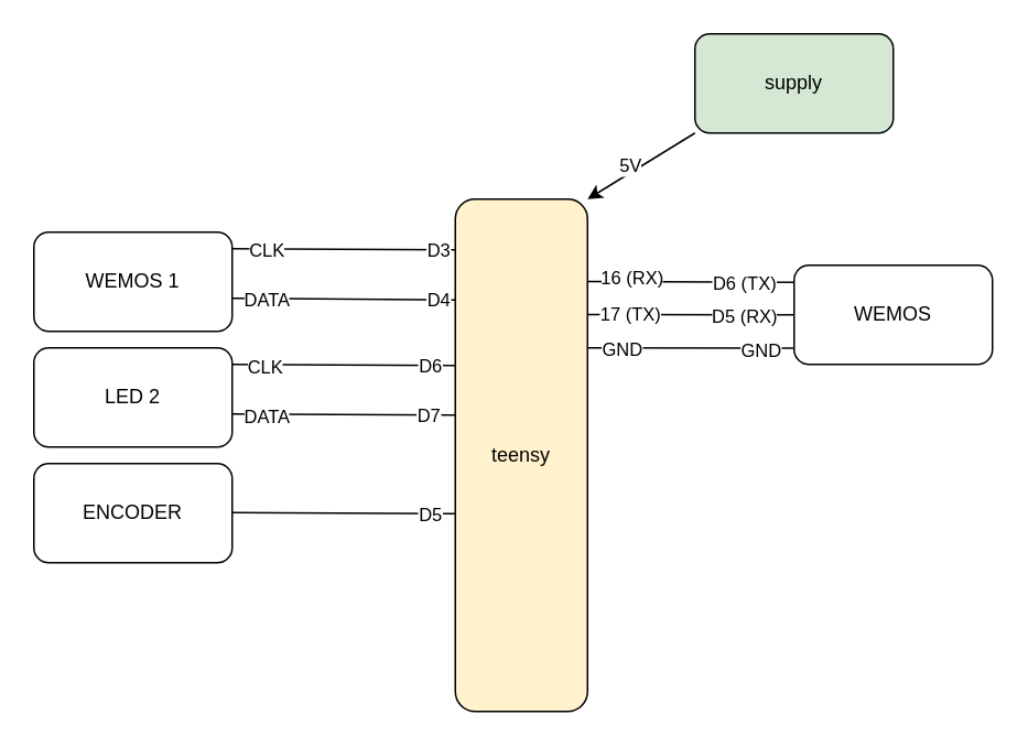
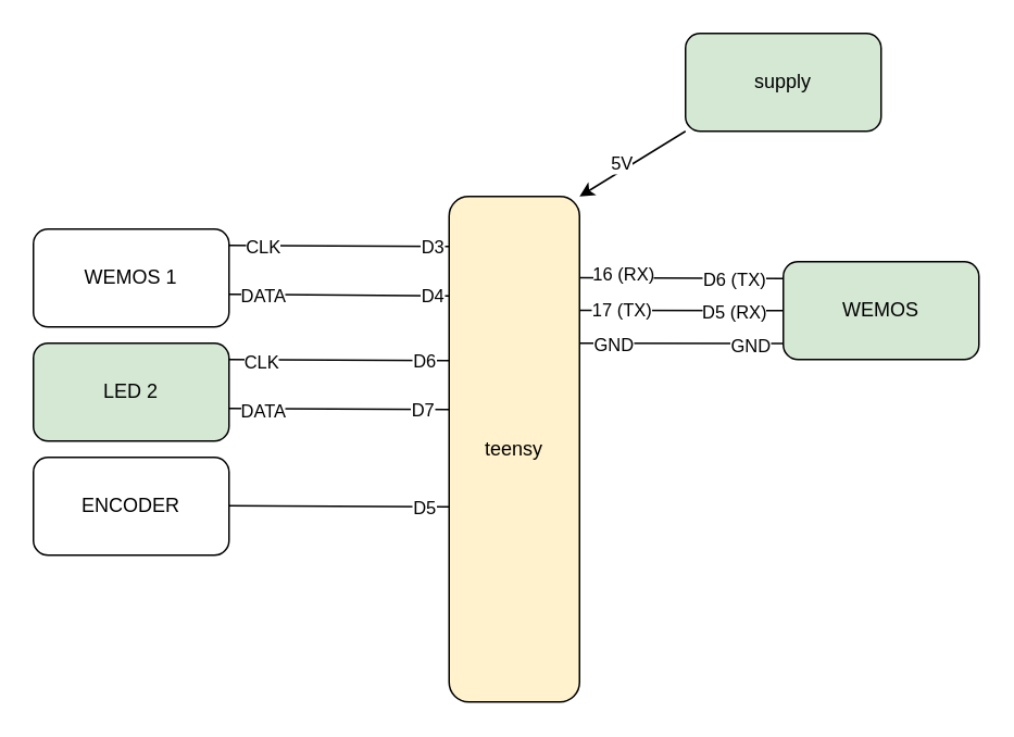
  <mxCell id="0" />
  <mxCell id="1" parent="0" />
  <mxCell id="2" style="rounded=0;orthogonalLoop=1;jettySize=auto;html=1;exitX=0.005;exitY=0.099;exitDx=0;exitDy=0;exitPerimeter=0;endArrow=none;endFill=0;" edge="1" parent="1" source="5"><mxGeometry relative="1" as="geometry"><mxPoint x="140" y="150" as="targetPoint" /><mxPoint x="270" y="150" as="sourcePoint" /></mxGeometry></mxCell>
  <mxCell id="3" value="D3" style="edgeLabel;html=1;align=center;verticalAlign=middle;resizable=0;points=[];" vertex="1" connectable="0" parent="2"><mxGeometry x="-0.831" relative="1" as="geometry"><mxPoint as="offset" /></mxGeometry></mxCell>
  <mxCell id="4" value="CLK" style="edgeLabel;html=1;align=center;verticalAlign=middle;resizable=0;points=[];" vertex="1" connectable="0" parent="2"><mxGeometry x="0.765" relative="1" as="geometry"><mxPoint x="4" as="offset" /></mxGeometry></mxCell>
  <mxCell id="5" value="teensy" style="rounded=1;whiteSpace=wrap;html=1;fillColor=#fff2cc;" vertex="1" parent="1"><mxGeometry x="275" y="120" width="80" height="310" as="geometry" /></mxCell>
  <mxCell id="6" value="WEMOS 1" style="rounded=1;whiteSpace=wrap;html=1;" vertex="1" parent="1"><mxGeometry x="20" y="140" width="120" height="60" as="geometry" /></mxCell>
- <mxCell id="7" value="LED 2" style="rounded=1;whiteSpace=wrap;html=1;" vertex="1" parent="1"><mxGeometry x="20" y="210" width="120" height="60" as="geometry" /></mxCell>
+ <mxCell id="7" value="LED 2" style="rounded=1;whiteSpace=wrap;html=1;fillColor=#d5e8d4;" vertex="1" parent="1"><mxGeometry x="20" y="210" width="120" height="60" as="geometry" /></mxCell>
  <mxCell id="8" style="rounded=0;orthogonalLoop=1;jettySize=auto;html=1;exitX=0.005;exitY=0.389;exitDx=0;exitDy=0;entryX=1;entryY=0.5;entryDx=0;entryDy=0;exitPerimeter=0;endArrow=none;endFill=0;" edge="1" parent="1"><mxGeometry relative="1" as="geometry"><mxPoint x="140" y="220" as="targetPoint" /><mxPoint x="275.4" y="220.59" as="sourcePoint" /></mxGeometry></mxCell>
  <mxCell id="9" value="D6" style="edgeLabel;html=1;align=center;verticalAlign=middle;resizable=0;points=[];" vertex="1" connectable="0" parent="8"><mxGeometry x="-0.667" y="1" relative="1" as="geometry"><mxPoint x="7" y="-1" as="offset" /></mxGeometry></mxCell>
  <mxCell id="10" value="CLK" style="edgeLabel;html=1;align=center;verticalAlign=middle;resizable=0;points=[];" vertex="1" connectable="0" parent="8"><mxGeometry x="0.709" y="-1" relative="1" as="geometry"><mxPoint y="2" as="offset" /></mxGeometry></mxCell>
  <mxCell id="11" style="rounded=0;orthogonalLoop=1;jettySize=auto;html=1;exitX=0.005;exitY=0.099;exitDx=0;exitDy=0;exitPerimeter=0;endArrow=none;endFill=0;" edge="1" parent="1"><mxGeometry relative="1" as="geometry"><mxPoint x="140" y="180" as="targetPoint" /><mxPoint x="275" y="181" as="sourcePoint" /></mxGeometry></mxCell>
  <mxCell id="12" value="D4" style="edgeLabel;html=1;align=center;verticalAlign=middle;resizable=0;points=[];" vertex="1" connectable="0" parent="11"><mxGeometry x="-0.831" relative="1" as="geometry"><mxPoint as="offset" /></mxGeometry></mxCell>
  <mxCell id="13" value="DATA" style="edgeLabel;html=1;align=center;verticalAlign=middle;resizable=0;points=[];" vertex="1" connectable="0" parent="11"><mxGeometry x="0.765" relative="1" as="geometry"><mxPoint x="4" as="offset" /></mxGeometry></mxCell>
  <mxCell id="14" style="rounded=0;orthogonalLoop=1;jettySize=auto;html=1;exitX=0.005;exitY=0.389;exitDx=0;exitDy=0;entryX=1;entryY=0.5;entryDx=0;entryDy=0;exitPerimeter=0;endArrow=none;endFill=0;" edge="1" parent="1"><mxGeometry relative="1" as="geometry"><mxPoint x="139.6" y="250" as="targetPoint" /><mxPoint x="275" y="250.59" as="sourcePoint" /></mxGeometry></mxCell>
  <mxCell id="15" value="D7" style="edgeLabel;html=1;align=center;verticalAlign=middle;resizable=0;points=[];" vertex="1" connectable="0" parent="14"><mxGeometry x="-0.667" y="1" relative="1" as="geometry"><mxPoint x="7" y="-1" as="offset" /></mxGeometry></mxCell>
  <mxCell id="16" value="DATA" style="edgeLabel;html=1;align=center;verticalAlign=middle;resizable=0;points=[];" vertex="1" connectable="0" parent="14"><mxGeometry x="0.709" y="-1" relative="1" as="geometry"><mxPoint x="1" y="2" as="offset" /></mxGeometry></mxCell>
  <mxCell id="17" value="ENCODER" style="rounded=1;whiteSpace=wrap;html=1;" vertex="1" parent="1"><mxGeometry x="20" y="280" width="120" height="60" as="geometry" /></mxCell>
  <mxCell id="18" style="rounded=0;orthogonalLoop=1;jettySize=auto;html=1;exitX=0.005;exitY=0.389;exitDx=0;exitDy=0;entryX=1;entryY=0.5;entryDx=0;entryDy=0;exitPerimeter=0;endArrow=none;endFill=0;" edge="1" parent="1"><mxGeometry relative="1" as="geometry"><mxPoint x="140" y="309.69" as="targetPoint" /><mxPoint x="275.4" y="310.28" as="sourcePoint" /></mxGeometry></mxCell>
  <mxCell id="19" value="D5" style="edgeLabel;html=1;align=center;verticalAlign=middle;resizable=0;points=[];" vertex="1" connectable="0" parent="18"><mxGeometry x="-0.667" y="1" relative="1" as="geometry"><mxPoint x="7" y="-1" as="offset" /></mxGeometry></mxCell>
- <mxCell id="20" value="WEMOS" style="rounded=1;whiteSpace=wrap;html=1;" vertex="1" parent="1"><mxGeometry x="480" y="160" width="120" height="60" as="geometry" /></mxCell>
+ <mxCell id="20" value="WEMOS" style="rounded=1;whiteSpace=wrap;html=1;fillColor=#d5e8d4;" vertex="1" parent="1"><mxGeometry x="480" y="160" width="120" height="60" as="geometry" /></mxCell>
  <mxCell id="21" style="rounded=0;orthogonalLoop=1;jettySize=auto;html=1;exitX=0.989;exitY=0.183;exitDx=0;exitDy=0;entryX=-0.008;entryY=0.287;entryDx=0;entryDy=0;exitPerimeter=0;entryPerimeter=0;endArrow=none;endFill=0;" edge="1" parent="1"><mxGeometry relative="1" as="geometry"><mxPoint x="479.92" y="170.25" as="targetPoint" /><mxPoint x="355" y="169.76" as="sourcePoint" /></mxGeometry></mxCell>
  <mxCell id="22" value="16 (RX)" style="edgeLabel;html=1;align=center;verticalAlign=middle;resizable=0;points=[];" vertex="1" connectable="0" parent="21"><mxGeometry x="-0.667" y="1" relative="1" as="geometry"><mxPoint x="5" y="-1" as="offset" /></mxGeometry></mxCell>
  <mxCell id="23" value="D6 (TX)" style="edgeLabel;html=1;align=center;verticalAlign=middle;resizable=0;points=[];" vertex="1" connectable="0" parent="21"><mxGeometry x="0.581" relative="1" as="geometry"><mxPoint x="-4" as="offset" /></mxGeometry></mxCell>
  <mxCell id="24" style="rounded=0;orthogonalLoop=1;jettySize=auto;html=1;exitX=0.989;exitY=0.183;exitDx=0;exitDy=0;entryX=0;entryY=0.5;entryDx=0;entryDy=0;exitPerimeter=0;endArrow=none;endFill=0;" edge="1" parent="1" target="20"><mxGeometry relative="1" as="geometry"><mxPoint x="450" y="189.87" as="targetPoint" /><mxPoint x="355" y="189.87" as="sourcePoint" /><Array as="points"><mxPoint x="470" y="190" /></Array></mxGeometry></mxCell>
  <mxCell id="25" value="17 (TX)" style="edgeLabel;html=1;align=center;verticalAlign=middle;resizable=0;points=[];" vertex="1" connectable="0" parent="24"><mxGeometry x="-0.667" y="1" relative="1" as="geometry"><mxPoint x="4" y="1" as="offset" /></mxGeometry></mxCell>
  <mxCell id="26" value="D5 (RX)" style="edgeLabel;html=1;align=center;verticalAlign=middle;resizable=0;points=[];" vertex="1" connectable="0" parent="24"><mxGeometry x="0.516" y="-1" relative="1" as="geometry"><mxPoint as="offset" /></mxGeometry></mxCell>
  <mxCell id="27" style="rounded=0;orthogonalLoop=1;jettySize=auto;html=1;exitX=0.989;exitY=0.183;exitDx=0;exitDy=0;entryX=0;entryY=0.5;entryDx=0;entryDy=0;exitPerimeter=0;endArrow=none;endFill=0;" edge="1" parent="1"><mxGeometry relative="1" as="geometry"><mxPoint x="480" y="210.13" as="targetPoint" /><mxPoint x="355" y="210" as="sourcePoint" /></mxGeometry></mxCell>
  <mxCell id="28" value="GND" style="edgeLabel;html=1;align=center;verticalAlign=middle;resizable=0;points=[];" vertex="1" connectable="0" parent="27"><mxGeometry x="-0.667" y="1" relative="1" as="geometry"><mxPoint x="-1" y="1" as="offset" /></mxGeometry></mxCell>
  <mxCell id="29" value="GND" style="edgeLabel;html=1;align=center;verticalAlign=middle;resizable=0;points=[];" vertex="1" connectable="0" parent="27"><mxGeometry x="0.516" y="-1" relative="1" as="geometry"><mxPoint x="10" as="offset" /></mxGeometry></mxCell>
  <mxCell id="30" value="supply" style="rounded=1;whiteSpace=wrap;html=1;fillColor=#d5e8d4;" vertex="1" parent="1"><mxGeometry x="420" y="20" width="120" height="60" as="geometry" /></mxCell>
  <mxCell id="31" style="rounded=0;orthogonalLoop=1;jettySize=auto;html=1;entryX=1;entryY=0;entryDx=0;entryDy=0;exitX=0.773;exitY=1.03;exitDx=0;exitDy=0;exitPerimeter=0;" edge="1" parent="1" target="5"><mxGeometry relative="1" as="geometry"><mxPoint x="418" y="155" as="targetPoint" /><mxPoint x="420" y="80" as="sourcePoint" /></mxGeometry></mxCell>
  <mxCell id="32" value="5V" style="edgeLabel;html=1;align=center;verticalAlign=middle;resizable=0;points=[];" vertex="1" connectable="0" parent="31"><mxGeometry x="0.516" y="-1" relative="1" as="geometry"><mxPoint x="10" y="-10" as="offset" /></mxGeometry></mxCell>
